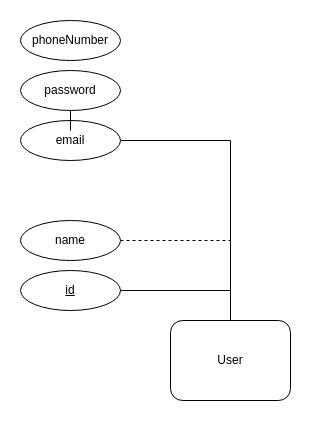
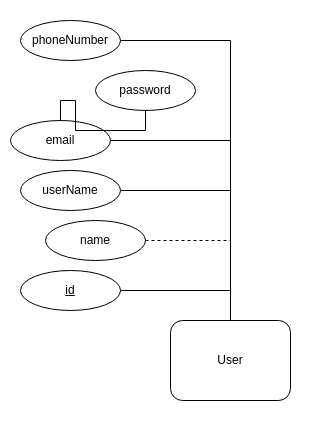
  <mxCell id="0" />
  <mxCell id="1" parent="0" />
  <mxCell id="2" value="User" style="whiteSpace=wrap;html=1;rounded=1;" vertex="1" parent="1"><mxGeometry x="170" y="320" width="120" height="80" as="geometry" /></mxCell>
  <mxCell id="3" style="rounded=0;orthogonalLoop=1;jettySize=auto;html=1;entryX=0.5;entryY=0;entryDx=0;entryDy=0;endArrow=none;endFill=0;edgeStyle=orthogonalEdgeStyle;" edge="1" parent="1" source="4" target="2"><mxGeometry relative="1" as="geometry" /></mxCell>
  <mxCell id="4" value="&lt;u&gt;id&lt;/u&gt;" style="ellipse;whiteSpace=wrap;html=1;" vertex="1" parent="1"><mxGeometry x="20" y="270" width="100" height="40" as="geometry" /></mxCell>
  <mxCell id="5" style="edgeStyle=orthogonalEdgeStyle;rounded=0;orthogonalLoop=1;jettySize=auto;html=1;entryX=0.5;entryY=0;entryDx=0;entryDy=0;endArrow=none;endFill=0;dashed=1;" edge="1" parent="1" source="6" target="2"><mxGeometry relative="1" as="geometry" /></mxCell>
- <mxCell id="6" value="name" style="ellipse;whiteSpace=wrap;html=1;" vertex="1" parent="1"><mxGeometry x="20" y="220" width="100" height="40" as="geometry" /></mxCell>
+ <mxCell id="6" value="name" style="ellipse;whiteSpace=wrap;html=1;" vertex="1" parent="1"><mxGeometry x="45" y="220" width="100" height="40" as="geometry" /></mxCell>
+ <mxCell id="7" style="edgeStyle=orthogonalEdgeStyle;rounded=0;orthogonalLoop=1;jettySize=auto;html=1;entryX=0.5;entryY=0;entryDx=0;entryDy=0;endArrow=none;endFill=0;" edge="1" parent="1" source="8" target="2"><mxGeometry relative="1" as="geometry" /></mxCell>
+ <mxCell id="8" value="userName" style="ellipse;whiteSpace=wrap;html=1;" vertex="1" parent="1"><mxGeometry x="20" y="170" width="100" height="40" as="geometry" /></mxCell>
+ <mxCell id="9" style="edgeStyle=orthogonalEdgeStyle;rounded=0;orthogonalLoop=1;jettySize=auto;html=1;entryX=0.5;entryY=0;entryDx=0;entryDy=0;endArrow=none;endFill=0;" edge="1" parent="1" source="10" target="2"><mxGeometry relative="1" as="geometry" /></mxCell>
  <mxCell id="10" value="phoneNumber" style="ellipse;whiteSpace=wrap;html=1;" vertex="1" parent="1"><mxGeometry x="20" y="20" width="100" height="40" as="geometry" /></mxCell>
  <mxCell id="11" style="edgeStyle=orthogonalEdgeStyle;rounded=0;orthogonalLoop=1;jettySize=auto;html=1;entryX=0.5;entryY=0;entryDx=0;entryDy=0;endArrow=none;endFill=0;" edge="1" parent="1" source="12" target="2"><mxGeometry relative="1" as="geometry" /></mxCell>
- <mxCell id="12" value="email" style="ellipse;whiteSpace=wrap;html=1;" vertex="1" parent="1"><mxGeometry x="20" y="120" width="100" height="40" as="geometry" /></mxCell>
+ <mxCell id="12" value="email" style="ellipse;whiteSpace=wrap;html=1;" vertex="1" parent="1"><mxGeometry x="10" y="120" width="100" height="40" as="geometry" /></mxCell>
  <mxCell id="13" style="edgeStyle=orthogonalEdgeStyle;rounded=0;orthogonalLoop=1;jettySize=auto;html=1;endArrow=none;endFill=0;" edge="1" parent="1" source="14" target="12"><mxGeometry relative="1" as="geometry" /></mxCell>
- <mxCell id="14" value="password" style="ellipse;whiteSpace=wrap;html=1;" vertex="1" parent="1"><mxGeometry x="20" y="70" width="100" height="40" as="geometry" /></mxCell>
+ <mxCell id="14" value="password" style="ellipse;whiteSpace=wrap;html=1;" vertex="1" parent="1"><mxGeometry x="95" y="70" width="100" height="40" as="geometry" /></mxCell>
